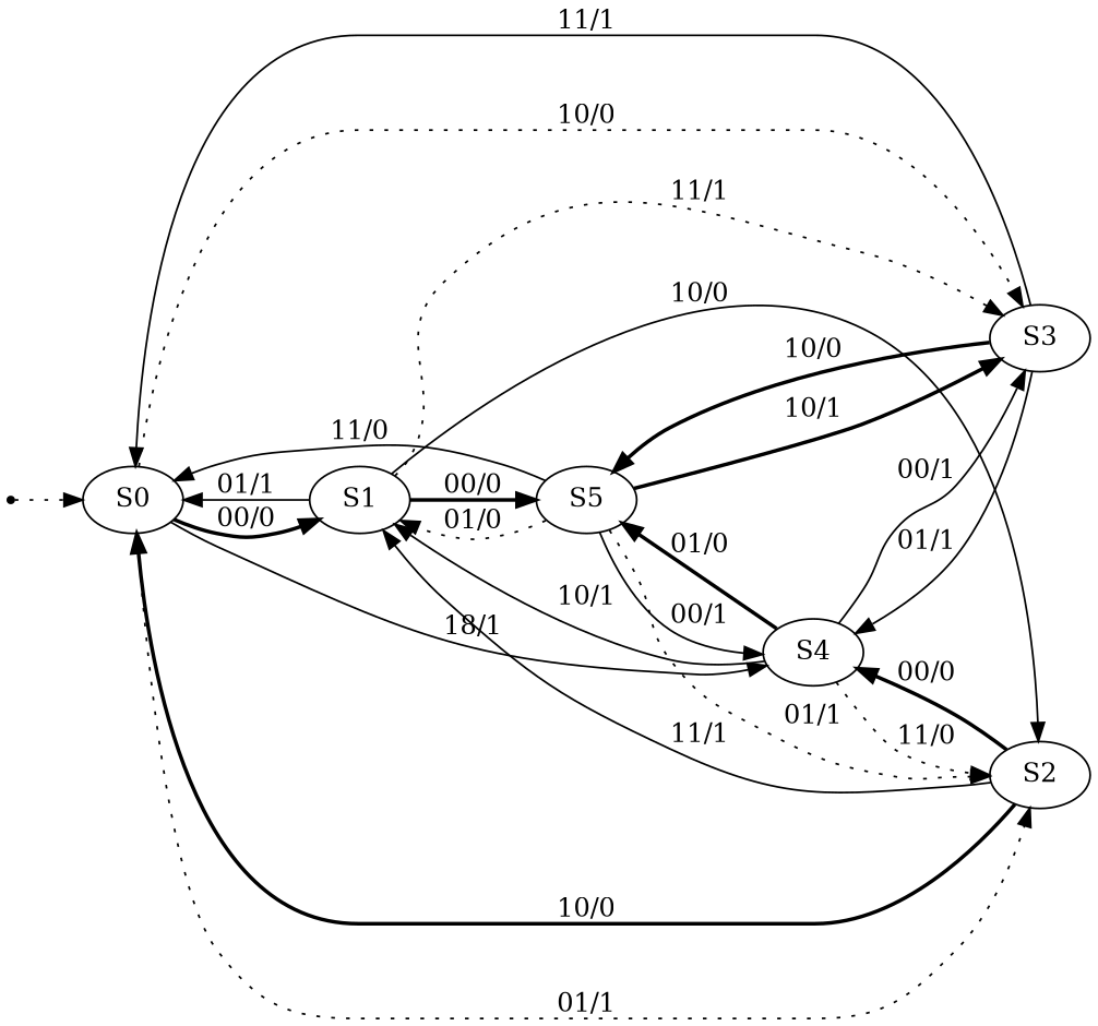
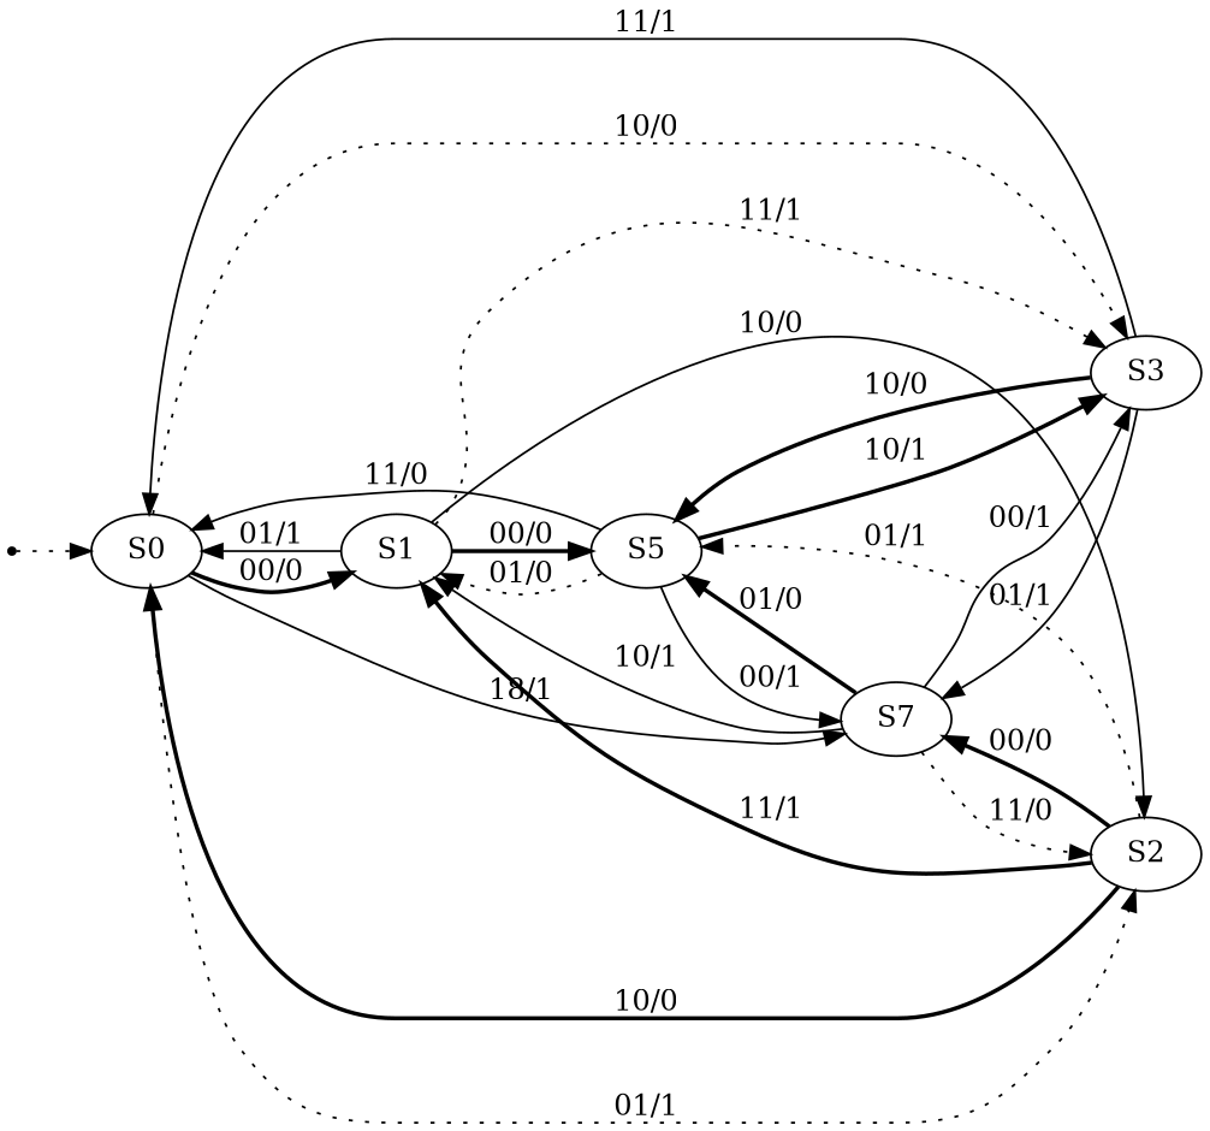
  digraph {
    rankdir=LR
    edge [style=solid]
    INIT [shape=point]
    n2 [label=S0]
    n3 [label=S1]
    n4 [label=S2]
    n5 [label=S3]
-   n6 [label=S4]
+   n6 [label=S7]
    n7 [label=S5]
    INIT -> n2 [style=dotted]
    n2 -> n3 [label="00/0" style=bold]
    n2 -> n4 [label="01/1" style=dotted]
    n2 -> n5 [label="10/0" style=dotted]
    n2 -> n6 [label="18/1"]
    n3 -> n2 [label="01/1"]
    n3 -> n4 [label="10/0"]
    n3 -> n5 [label="11/1" style=dotted]
    n3 -> n7 [label="00/0" style=bold]
    n4 -> n2 [label="10/0" style=bold]
-   n4 -> n3 [label="11/1"]
+   n4 -> n3 [label="11/1" style=bold]
    n4 -> n6 [label="00/0" style=bold]
-   n7 -> n4 [label="01/1" style=dotted]
+   n4 -> n7 [label="01/1" style=dotted]
    n5 -> n2 [label="11/1"]
    n5 -> n6 [label="01/1"]
    n5 -> n7 [label="10/0" style=bold]
    n6 -> n3 [label="10/1"]
    n6 -> n4 [label="11/0" style=dotted]
    n6 -> n5 [label="00/1"]
    n6 -> n7 [label="01/0" style=bold]
    n7 -> n2 [label="11/0"]
    n7 -> n3 [label="01/0" style=dotted]
    n7 -> n5 [label="10/1" style=bold]
    n7 -> n6 [label="00/1"]
  }
